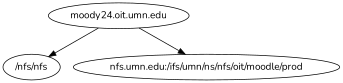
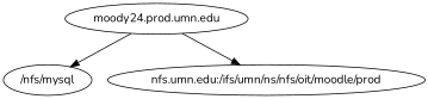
  digraph {
    fontname=Nunito
    node [fontname=Nunito]
    edge [fontname=Nunito]
-   "moody24.oit.umn.edu"
-   "/nfs/mysql" [label="/nfs/nfs"]
+   "moody24.oit.umn.edu" [label="moody24.prod.umn.edu"]
+   "/nfs/mysql"
    "nfs.umn.edu:/ifs/umn/ns/nfs/oit/moodle/prod"
    "moody24.oit.umn.edu" -> "/nfs/mysql"
    "moody24.oit.umn.edu" -> "nfs.umn.edu:/ifs/umn/ns/nfs/oit/moodle/prod"
  }
